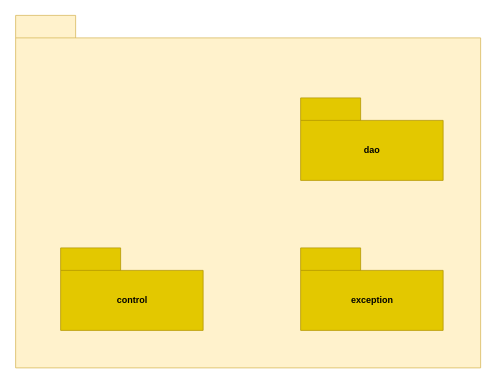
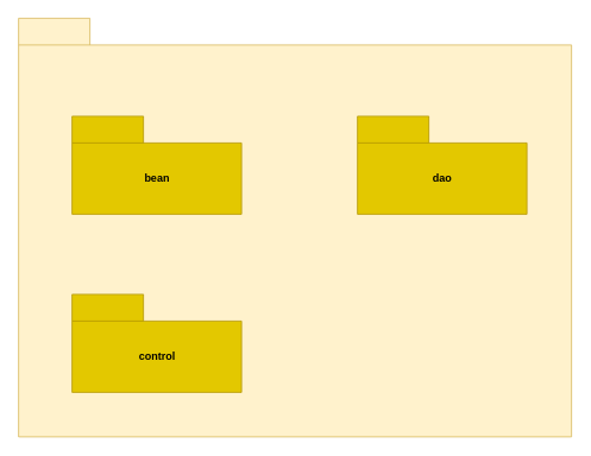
  <mxCell id="0" />
  <mxCell id="1" parent="0" />
  <mxCell id="2" value="" style="shape=folder;fontStyle=0;tabWidth=80;tabHeight=30;tabPosition=left;html=1;boundedLbl=1;fillColor=#fff2cc;strokeColor=#d6b656;" parent="1" vertex="1"><mxGeometry x="20" y="20" width="620" height="470" as="geometry" /></mxCell>
+ <mxCell id="3" value="&lt;font color=&quot;#000000&quot;&gt;bean&lt;/font&gt;" style="shape=folder;fontStyle=1;tabWidth=80;tabHeight=30;tabPosition=left;html=1;boundedLbl=1;fillColor=#e3c800;strokeColor=#B09500;fontColor=#ffffff;" parent="1" vertex="1"><mxGeometry x="80" y="130" width="190" height="110" as="geometry" /></mxCell>
  <mxCell id="4" value="&lt;font color=&quot;#000000&quot;&gt;control&lt;/font&gt;" style="shape=folder;fontStyle=1;tabWidth=80;tabHeight=30;tabPosition=left;html=1;boundedLbl=1;fillColor=#e3c800;strokeColor=#B09500;fontColor=#ffffff;" parent="1" vertex="1"><mxGeometry x="80" y="330" width="190" height="110" as="geometry" /></mxCell>
  <mxCell id="5" value="&lt;font color=&quot;#000000&quot;&gt;dao&lt;/font&gt;" style="shape=folder;fontStyle=1;tabWidth=80;tabHeight=30;tabPosition=left;html=1;boundedLbl=1;fillColor=#e3c800;strokeColor=#B09500;fontColor=#ffffff;" parent="1" vertex="1"><mxGeometry x="400" y="130" width="190" height="110" as="geometry" /></mxCell>
- <mxCell id="6" value="&lt;font color=&quot;#000000&quot;&gt;exception&lt;/font&gt;" style="shape=folder;fontStyle=1;tabWidth=80;tabHeight=30;tabPosition=left;html=1;boundedLbl=1;fillColor=#e3c800;strokeColor=#B09500;fontColor=#ffffff;" parent="1" vertex="1"><mxGeometry x="400" y="330" width="190" height="110" as="geometry" /></mxCell>
